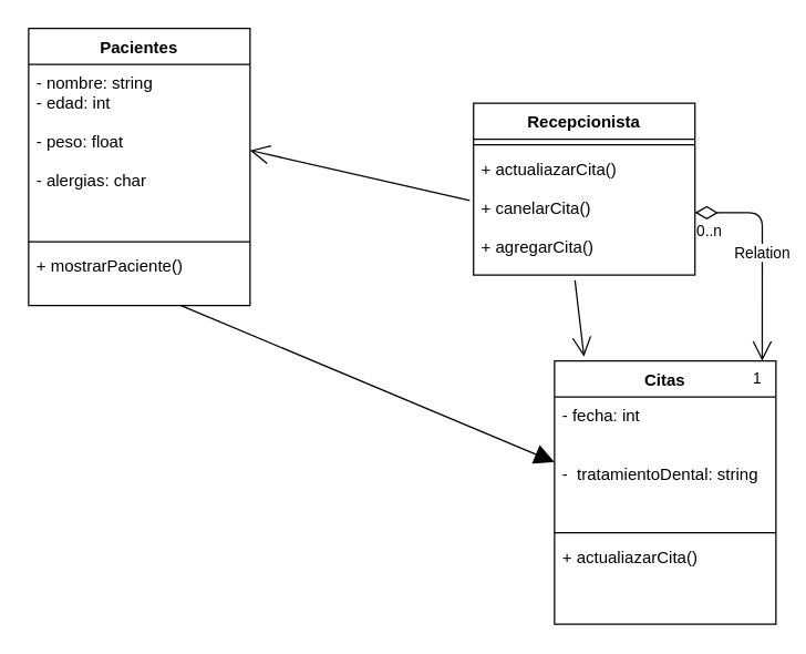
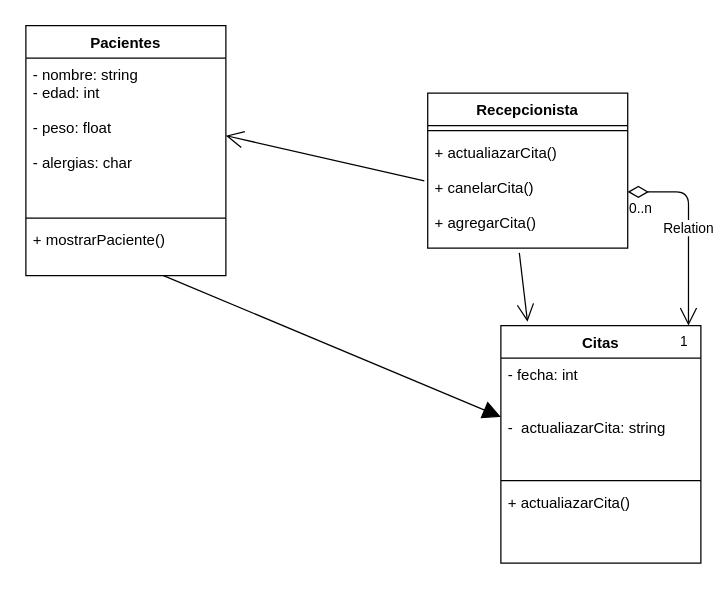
  <mxCell id="0" />
  <mxCell id="1" parent="0" />
  <mxCell id="2" value="Pacientes" style="swimlane;fontStyle=1;align=center;verticalAlign=top;childLayout=stackLayout;horizontal=1;startSize=26;horizontalStack=0;resizeParent=1;resizeParentMax=0;resizeLast=0;collapsible=1;marginBottom=0;" parent="1" vertex="1"><mxGeometry x="20" y="20" width="160" height="200" as="geometry" /></mxCell>
  <mxCell id="3" value="- nombre: string&#10;- edad: int&#10;&#10;- peso: float&#10;&#10;- alergias: char" style="text;strokeColor=none;fillColor=none;align=left;verticalAlign=top;spacingLeft=4;spacingRight=4;overflow=hidden;rotatable=0;points=[[0,0.5],[1,0.5]];portConstraint=eastwest;" parent="2" vertex="1"><mxGeometry y="26" width="160" height="124" as="geometry" /></mxCell>
  <mxCell id="4" value="" style="line;strokeWidth=1;fillColor=none;align=left;verticalAlign=middle;spacingTop=-1;spacingLeft=3;spacingRight=3;rotatable=0;labelPosition=right;points=[];portConstraint=eastwest;strokeColor=inherit;" parent="2" vertex="1"><mxGeometry y="150" width="160" height="8" as="geometry" /></mxCell>
  <mxCell id="5" value="+ mostrarPaciente()&#10;&#10;" style="text;strokeColor=none;fillColor=none;align=left;verticalAlign=top;spacingLeft=4;spacingRight=4;overflow=hidden;rotatable=0;points=[[0,0.5],[1,0.5]];portConstraint=eastwest;" parent="2" vertex="1"><mxGeometry y="158" width="160" height="42" as="geometry" /></mxCell>
  <mxCell id="6" value="Recepcionista" style="swimlane;fontStyle=1;align=center;verticalAlign=top;childLayout=stackLayout;horizontal=1;startSize=26;horizontalStack=0;resizeParent=1;resizeParentMax=0;resizeLast=0;collapsible=1;marginBottom=0;" parent="1" vertex="1"><mxGeometry x="341.48" y="74" width="160" height="124" as="geometry" /></mxCell>
  <mxCell id="7" value="" style="line;strokeWidth=1;fillColor=none;align=left;verticalAlign=middle;spacingTop=-1;spacingLeft=3;spacingRight=3;rotatable=0;labelPosition=right;points=[];portConstraint=eastwest;strokeColor=inherit;" parent="6" vertex="1"><mxGeometry y="26" width="160" height="8" as="geometry" /></mxCell>
  <mxCell id="8" value="+ actualiazarCita()&#10;&#10;+ canelarCita()&#10;&#10;+ agregarCita()" style="text;strokeColor=none;fillColor=none;align=left;verticalAlign=top;spacingLeft=4;spacingRight=4;overflow=hidden;rotatable=0;points=[[0,0.5],[1,0.5]];portConstraint=eastwest;" parent="6" vertex="1"><mxGeometry y="34" width="160" height="90" as="geometry" /></mxCell>
  <mxCell id="9" value="Citas" style="swimlane;fontStyle=1;align=center;verticalAlign=top;childLayout=stackLayout;horizontal=1;startSize=26;horizontalStack=0;resizeParent=1;resizeParentMax=0;resizeLast=0;collapsible=1;marginBottom=0;" parent="1" vertex="1"><mxGeometry x="400" y="260" width="160" height="190" as="geometry" /></mxCell>
- <mxCell id="10" value="- fecha: int&#10;&#10;&#10;-  tratamientoDental: string&#10;&#10;" style="text;strokeColor=none;fillColor=none;align=left;verticalAlign=top;spacingLeft=4;spacingRight=4;overflow=hidden;rotatable=0;points=[[0,0.5],[1,0.5]];portConstraint=eastwest;" parent="9" vertex="1"><mxGeometry y="26" width="160" height="94" as="geometry" /></mxCell>
+ <mxCell id="10" value="- fecha: int&#10;&#10;&#10;-  actualiazarCita: string&#10;&#10;" style="text;strokeColor=none;fillColor=none;align=left;verticalAlign=top;spacingLeft=4;spacingRight=4;overflow=hidden;rotatable=0;points=[[0,0.5],[1,0.5]];portConstraint=eastwest;" parent="9" vertex="1"><mxGeometry y="26" width="160" height="94" as="geometry" /></mxCell>
  <mxCell id="11" value="" style="line;strokeWidth=1;fillColor=none;align=left;verticalAlign=middle;spacingTop=-1;spacingLeft=3;spacingRight=3;rotatable=0;labelPosition=right;points=[];portConstraint=eastwest;strokeColor=inherit;" parent="9" vertex="1"><mxGeometry y="120" width="160" height="8" as="geometry" /></mxCell>
  <mxCell id="12" value="+ actualiazarCita()" style="text;strokeColor=none;fillColor=none;align=left;verticalAlign=top;spacingLeft=4;spacingRight=4;overflow=hidden;rotatable=0;points=[[0,0.5],[1,0.5]];portConstraint=eastwest;" parent="9" vertex="1"><mxGeometry y="128" width="160" height="62" as="geometry" /></mxCell>
  <mxCell id="13" value="Relation" style="endArrow=open;html=1;endSize=12;startArrow=diamondThin;startSize=14;startFill=0;edgeStyle=orthogonalEdgeStyle;entryX=0.938;entryY=0;entryDx=0;entryDy=0;entryPerimeter=0;" parent="1" source="8" target="9" edge="1"><mxGeometry relative="1" as="geometry"><mxPoint x="428.48" y="24" as="sourcePoint" /><mxPoint x="450.56" y="-19.994" as="targetPoint" /></mxGeometry></mxCell>
  <mxCell id="14" value="0..n" style="edgeLabel;resizable=0;html=1;align=left;verticalAlign=top;" parent="13" connectable="0" vertex="1"><mxGeometry x="-1" relative="1" as="geometry" /></mxCell>
  <mxCell id="15" value="1" style="edgeLabel;resizable=0;html=1;align=right;verticalAlign=top;" parent="13" connectable="0" vertex="1"><mxGeometry x="1" relative="1" as="geometry" /></mxCell>
  <mxCell id="16" value="" style="endArrow=open;endFill=1;endSize=12;html=1;exitX=0.458;exitY=1.042;exitDx=0;exitDy=0;entryX=0.133;entryY=-0.016;entryDx=0;entryDy=0;entryPerimeter=0;exitPerimeter=0;" edge="1" parent="1" source="8" target="9"><mxGeometry width="160" relative="1" as="geometry"><mxPoint x="370.04" y="64" as="sourcePoint" /><mxPoint x="340" y="6.976" as="targetPoint" /></mxGeometry></mxCell>
  <mxCell id="17" value="" style="endArrow=block;endFill=1;endSize=12;html=1;exitX=0.688;exitY=1;exitDx=0;exitDy=0;entryX=0;entryY=0.5;entryDx=0;entryDy=0;exitPerimeter=0;" edge="1" parent="1" source="5" target="10"><mxGeometry width="160" relative="1" as="geometry"><mxPoint x="424.76" y="211.78" as="sourcePoint" /><mxPoint x="431.28" y="266.96" as="targetPoint" /></mxGeometry></mxCell>
  <mxCell id="18" value="" style="endArrow=open;endFill=1;endSize=12;html=1;exitX=-0.017;exitY=0.402;exitDx=0;exitDy=0;entryX=1;entryY=0.5;entryDx=0;entryDy=0;exitPerimeter=0;" edge="1" parent="1" source="8" target="3"><mxGeometry width="160" relative="1" as="geometry"><mxPoint x="140.08" y="230" as="sourcePoint" /><mxPoint x="410" y="343" as="targetPoint" /></mxGeometry></mxCell>
